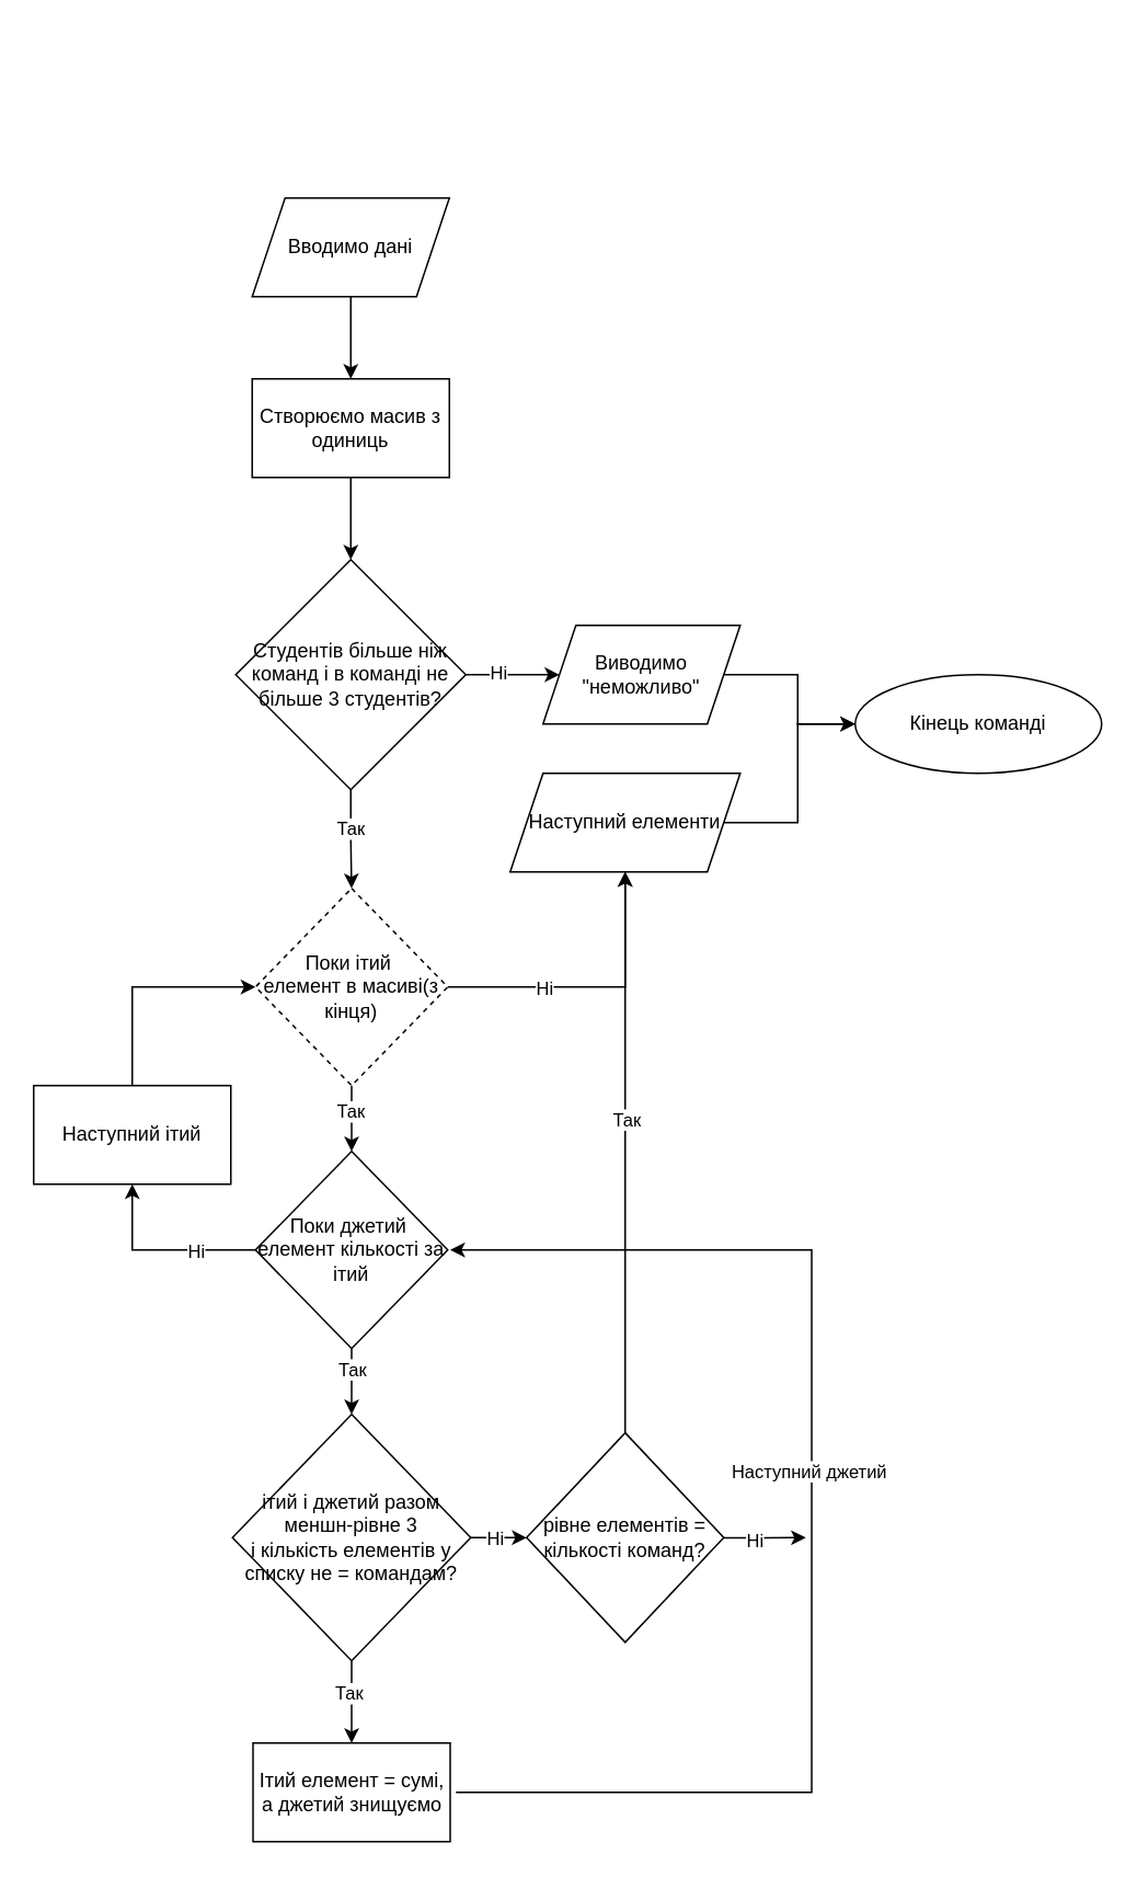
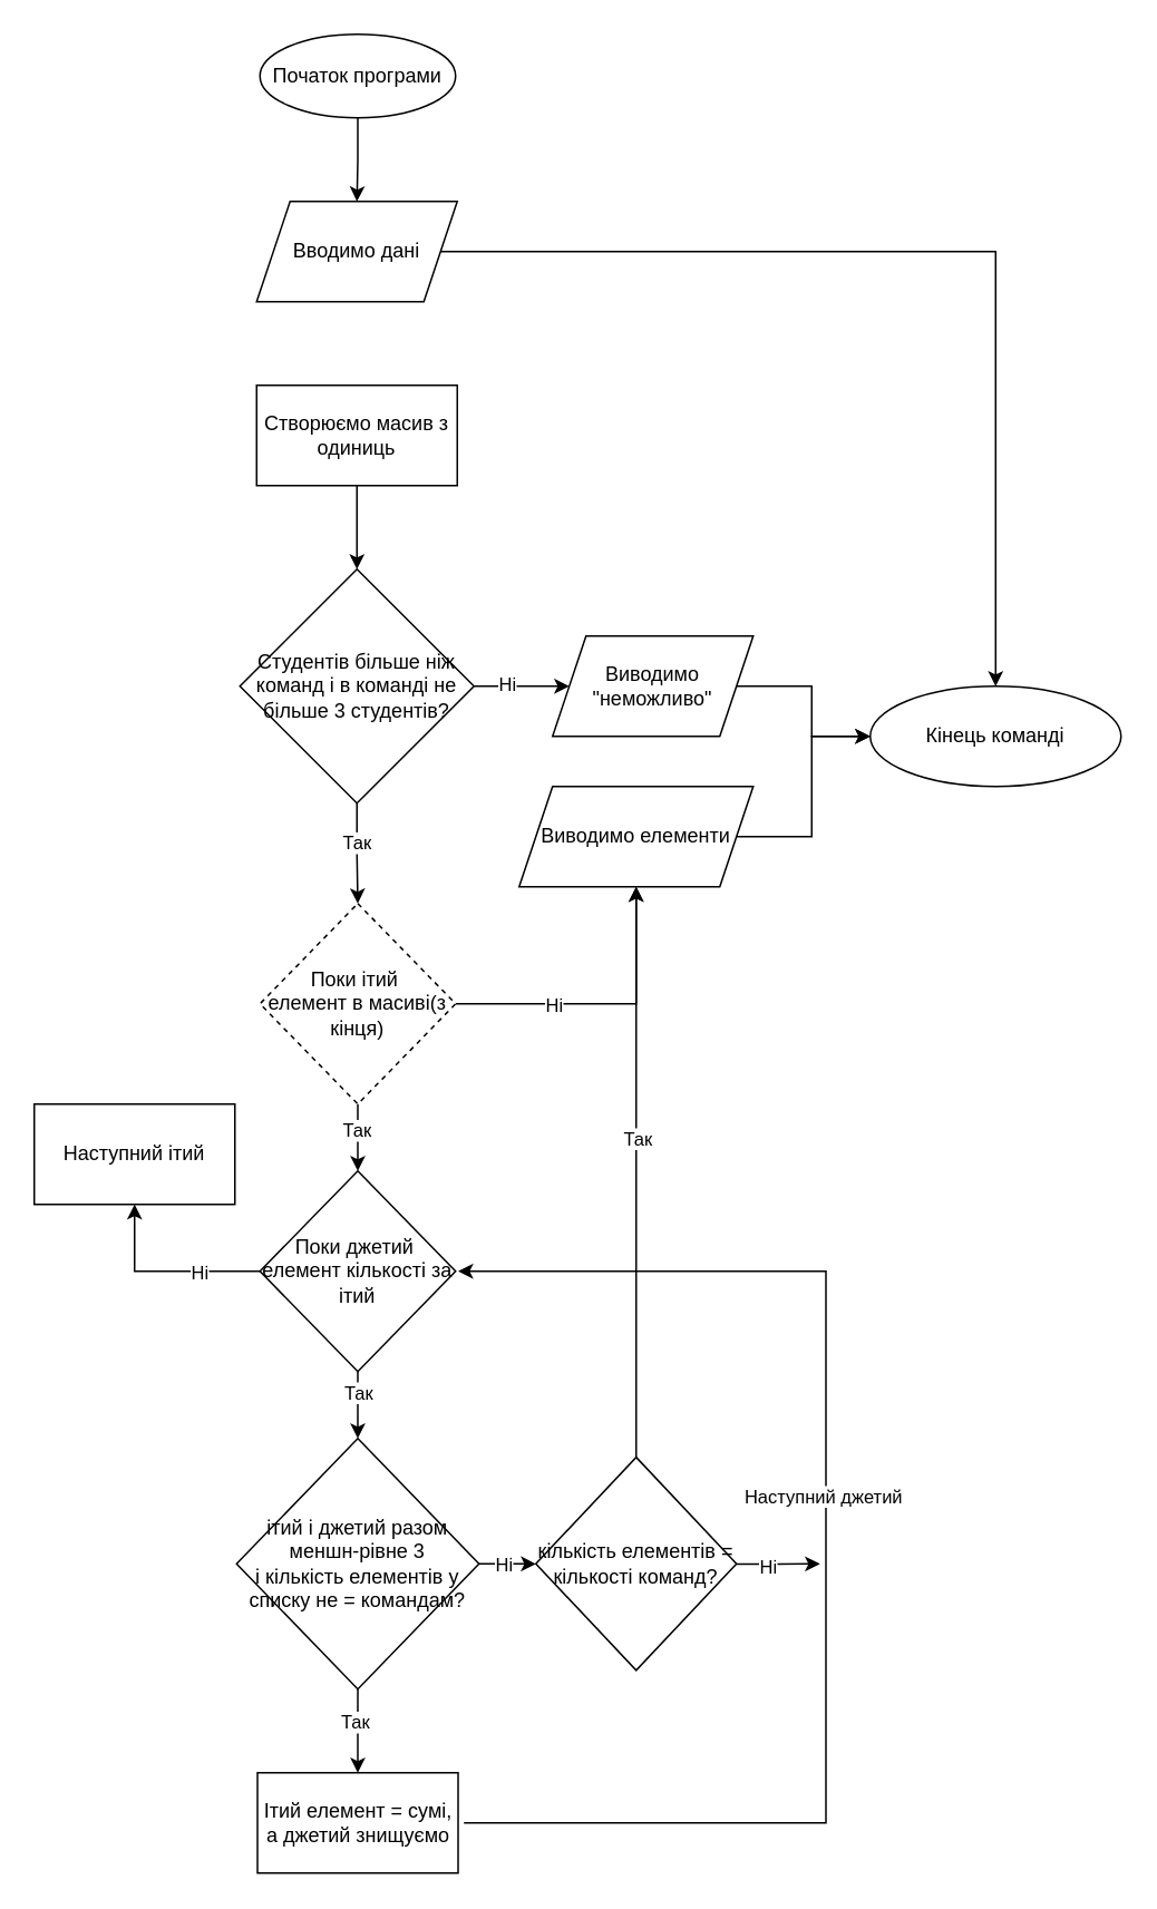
  <mxCell id="0" />
  <mxCell id="1" parent="0" />
- <mxCell id="4" value="" style="edgeStyle=orthogonalEdgeStyle;rounded=0;orthogonalLoop=1;jettySize=auto;html=1;" edge="1" parent="1" source="5" target="7"><mxGeometry relative="1" as="geometry" /></mxCell>
+ <mxCell id="2" value="" style="edgeStyle=orthogonalEdgeStyle;rounded=0;orthogonalLoop=1;jettySize=auto;html=1;" edge="1" parent="1" source="3" target="5"><mxGeometry relative="1" as="geometry" /></mxCell>
+ <mxCell id="3" value="Початок програми" style="ellipse;whiteSpace=wrap;html=1;" vertex="1" parent="1"><mxGeometry x="155" y="20" width="117" height="50" as="geometry" /></mxCell>
+ <mxCell id="4" value="" style="edgeStyle=orthogonalEdgeStyle;rounded=0;orthogonalLoop=1;jettySize=auto;html=1;" edge="1" parent="1" source="5" target="42"><mxGeometry relative="1" as="geometry" /></mxCell>
  <mxCell id="5" value="Вводимо дані" style="shape=parallelogram;perimeter=parallelogramPerimeter;whiteSpace=wrap;html=1;fixedSize=1;" vertex="1" parent="1"><mxGeometry x="153" y="120" width="120" height="60" as="geometry" /></mxCell>
  <mxCell id="6" value="" style="edgeStyle=orthogonalEdgeStyle;rounded=0;orthogonalLoop=1;jettySize=auto;html=1;" edge="1" parent="1" source="7" target="37"><mxGeometry relative="1" as="geometry" /></mxCell>
  <mxCell id="7" value="Створюємо масив з одиниць" style="whiteSpace=wrap;html=1;" vertex="1" parent="1"><mxGeometry x="153" y="230" width="120" height="60" as="geometry" /></mxCell>
  <mxCell id="8" value="" style="edgeStyle=orthogonalEdgeStyle;rounded=0;orthogonalLoop=1;jettySize=auto;html=1;" edge="1" parent="1" source="12" target="17"><mxGeometry relative="1" as="geometry" /></mxCell>
  <mxCell id="9" value="Так" style="edgeLabel;html=1;align=center;verticalAlign=middle;resizable=0;points=[];" connectable="0" vertex="1" parent="8"><mxGeometry x="-0.233" y="-1" relative="1" as="geometry"><mxPoint as="offset" /></mxGeometry></mxCell>
  <mxCell id="10" style="edgeStyle=orthogonalEdgeStyle;rounded=0;orthogonalLoop=1;jettySize=auto;html=1;entryX=0.5;entryY=1;entryDx=0;entryDy=0;" edge="1" parent="1" source="12" target="41"><mxGeometry relative="1" as="geometry"><mxPoint x="380" y="600" as="targetPoint" /></mxGeometry></mxCell>
  <mxCell id="11" value="Ні" style="edgeLabel;html=1;align=center;verticalAlign=middle;resizable=0;points=[];" connectable="0" vertex="1" parent="10"><mxGeometry x="-0.203" y="-2" relative="1" as="geometry"><mxPoint x="-13" y="-2" as="offset" /></mxGeometry></mxCell>
  <mxCell id="12" value="Поки ітий&amp;nbsp;&lt;div&gt;елемент в масиві(з кінця)&lt;/div&gt;" style="rhombus;whiteSpace=wrap;html=1;dashed=1;" vertex="1" parent="1"><mxGeometry x="155" y="540" width="117" height="120" as="geometry" /></mxCell>
  <mxCell id="13" value="" style="edgeStyle=orthogonalEdgeStyle;rounded=0;orthogonalLoop=1;jettySize=auto;html=1;" edge="1" parent="1" source="17" target="22"><mxGeometry relative="1" as="geometry" /></mxCell>
  <mxCell id="14" value="Так" style="edgeLabel;html=1;align=center;verticalAlign=middle;resizable=0;points=[];" connectable="0" vertex="1" parent="13"><mxGeometry x="-0.4" relative="1" as="geometry"><mxPoint as="offset" /></mxGeometry></mxCell>
  <mxCell id="15" style="edgeStyle=orthogonalEdgeStyle;rounded=0;orthogonalLoop=1;jettySize=auto;html=1;entryX=0.5;entryY=1;entryDx=0;entryDy=0;" edge="1" parent="1" source="17" target="27"><mxGeometry relative="1" as="geometry" /></mxCell>
  <mxCell id="16" value="Ні" style="edgeLabel;html=1;align=center;verticalAlign=middle;resizable=0;points=[];" connectable="0" vertex="1" parent="15"><mxGeometry x="-0.36" relative="1" as="geometry"><mxPoint as="offset" /></mxGeometry></mxCell>
  <mxCell id="17" value="Поки джетий&amp;nbsp;&lt;div&gt;елемент кількості за ітий&lt;/div&gt;" style="rhombus;whiteSpace=wrap;html=1;" vertex="1" parent="1"><mxGeometry x="155" y="700" width="117" height="120" as="geometry" /></mxCell>
  <mxCell id="18" value="" style="edgeStyle=orthogonalEdgeStyle;rounded=0;orthogonalLoop=1;jettySize=auto;html=1;" edge="1" parent="1" source="22" target="25"><mxGeometry relative="1" as="geometry" /></mxCell>
  <mxCell id="19" value="Так" style="edgeLabel;html=1;align=center;verticalAlign=middle;resizable=0;points=[];" connectable="0" vertex="1" parent="18"><mxGeometry x="-0.227" y="-2" relative="1" as="geometry"><mxPoint as="offset" /></mxGeometry></mxCell>
  <mxCell id="20" value="" style="edgeStyle=orthogonalEdgeStyle;rounded=0;orthogonalLoop=1;jettySize=auto;html=1;" edge="1" parent="1" source="22" target="32"><mxGeometry relative="1" as="geometry" /></mxCell>
  <mxCell id="21" value="Ні" style="edgeLabel;html=1;align=center;verticalAlign=middle;resizable=0;points=[];" connectable="0" vertex="1" parent="20"><mxGeometry x="-0.216" y="2" relative="1" as="geometry"><mxPoint x="1" y="2" as="offset" /></mxGeometry></mxCell>
  <mxCell id="22" value="ітий і джетий разом меншн-рівне 3&lt;div&gt;і кількість елементів у списку не = командам?&lt;/div&gt;" style="rhombus;whiteSpace=wrap;html=1;" vertex="1" parent="1"><mxGeometry x="141" y="860" width="145" height="150" as="geometry" /></mxCell>
  <mxCell id="23" style="edgeStyle=orthogonalEdgeStyle;rounded=0;orthogonalLoop=1;jettySize=auto;html=1;" edge="1" parent="1"><mxGeometry relative="1" as="geometry"><mxPoint x="273.5" y="760" as="targetPoint" /><mxPoint x="277" y="1090.043" as="sourcePoint" /><Array as="points"><mxPoint x="493.5" y="1090" /><mxPoint x="493.5" y="760" /></Array></mxGeometry></mxCell>
  <mxCell id="24" value="Наступний джетий" style="edgeLabel;html=1;align=center;verticalAlign=middle;resizable=0;points=[];" connectable="0" vertex="1" parent="23"><mxGeometry x="0.074" y="2" relative="1" as="geometry"><mxPoint as="offset" /></mxGeometry></mxCell>
  <mxCell id="25" value="Ітий елемент = сумі, а джетий знищуємо" style="whiteSpace=wrap;html=1;" vertex="1" parent="1"><mxGeometry x="153.5" y="1060" width="120" height="60" as="geometry" /></mxCell>
- <mxCell id="26" style="edgeStyle=orthogonalEdgeStyle;rounded=0;orthogonalLoop=1;jettySize=auto;html=1;entryX=0;entryY=0.5;entryDx=0;entryDy=0;" edge="1" parent="1" source="27" target="12"><mxGeometry relative="1" as="geometry"><Array as="points"><mxPoint x="80" y="600" /></Array></mxGeometry></mxCell>
  <mxCell id="27" value="Наступний ітий" style="rounded=0;whiteSpace=wrap;html=1;" vertex="1" parent="1"><mxGeometry x="20" y="660" width="120" height="60" as="geometry" /></mxCell>
  <mxCell id="28" style="edgeStyle=orthogonalEdgeStyle;rounded=0;orthogonalLoop=1;jettySize=auto;html=1;" edge="1" parent="1" source="32"><mxGeometry relative="1" as="geometry"><mxPoint x="490" y="935" as="targetPoint" /></mxGeometry></mxCell>
  <mxCell id="29" value="Ні" style="edgeLabel;html=1;align=center;verticalAlign=middle;resizable=0;points=[];" connectable="0" vertex="1" parent="28"><mxGeometry x="-0.265" y="-1" relative="1" as="geometry"><mxPoint as="offset" /></mxGeometry></mxCell>
  <mxCell id="30" value="" style="edgeStyle=orthogonalEdgeStyle;rounded=0;orthogonalLoop=1;jettySize=auto;html=1;" edge="1" parent="1" source="32" target="41"><mxGeometry relative="1" as="geometry" /></mxCell>
  <mxCell id="31" value="Так" style="edgeLabel;html=1;align=center;verticalAlign=middle;resizable=0;points=[];" connectable="0" vertex="1" parent="30"><mxGeometry x="-0.074" y="-1" relative="1" as="geometry"><mxPoint x="-1" y="-33" as="offset" /></mxGeometry></mxCell>
- <mxCell id="32" value="рівне елементів = кількості команд?" style="rhombus;whiteSpace=wrap;html=1;" vertex="1" parent="1"><mxGeometry x="320" y="871.25" width="120" height="127.5" as="geometry" /></mxCell>
+ <mxCell id="32" value="кількість елементів = кількості команд?" style="rhombus;whiteSpace=wrap;html=1;" vertex="1" parent="1"><mxGeometry x="320" y="871.25" width="120" height="127.5" as="geometry" /></mxCell>
  <mxCell id="33" style="edgeStyle=orthogonalEdgeStyle;rounded=0;orthogonalLoop=1;jettySize=auto;html=1;entryX=0.5;entryY=0;entryDx=0;entryDy=0;" edge="1" parent="1" source="37" target="12"><mxGeometry relative="1" as="geometry" /></mxCell>
  <mxCell id="34" value="Так" style="edgeLabel;html=1;align=center;verticalAlign=middle;resizable=0;points=[];" connectable="0" vertex="1" parent="33"><mxGeometry x="-0.231" y="-1" relative="1" as="geometry"><mxPoint as="offset" /></mxGeometry></mxCell>
  <mxCell id="35" value="" style="edgeStyle=orthogonalEdgeStyle;rounded=0;orthogonalLoop=1;jettySize=auto;html=1;" edge="1" parent="1" source="37" target="39"><mxGeometry relative="1" as="geometry" /></mxCell>
  <mxCell id="36" value="Ні" style="edgeLabel;html=1;align=center;verticalAlign=middle;resizable=0;points=[];" connectable="0" vertex="1" parent="35"><mxGeometry x="-0.333" y="2" relative="1" as="geometry"><mxPoint as="offset" /></mxGeometry></mxCell>
  <mxCell id="37" value="Студентів більше ніж команд і в команді не більше 3 студентів?" style="rhombus;whiteSpace=wrap;html=1;" vertex="1" parent="1"><mxGeometry x="143" y="340" width="140" height="140" as="geometry" /></mxCell>
  <mxCell id="38" style="edgeStyle=orthogonalEdgeStyle;rounded=0;orthogonalLoop=1;jettySize=auto;html=1;entryX=0;entryY=0.5;entryDx=0;entryDy=0;" edge="1" parent="1" source="39" target="42"><mxGeometry relative="1" as="geometry" /></mxCell>
  <mxCell id="39" value="Виводимо &quot;неможливо&quot;" style="shape=parallelogram;perimeter=parallelogramPerimeter;whiteSpace=wrap;html=1;fixedSize=1;" vertex="1" parent="1"><mxGeometry x="330" y="380" width="120" height="60" as="geometry" /></mxCell>
  <mxCell id="40" style="edgeStyle=orthogonalEdgeStyle;rounded=0;orthogonalLoop=1;jettySize=auto;html=1;entryX=0;entryY=0.5;entryDx=0;entryDy=0;" edge="1" parent="1" source="41" target="42"><mxGeometry relative="1" as="geometry" /></mxCell>
- <mxCell id="41" value="Наступний елементи" style="shape=parallelogram;perimeter=parallelogramPerimeter;whiteSpace=wrap;html=1;fixedSize=1;" vertex="1" parent="1"><mxGeometry x="310" y="470" width="140" height="60" as="geometry" /></mxCell>
+ <mxCell id="41" value="Виводимо елементи" style="shape=parallelogram;perimeter=parallelogramPerimeter;whiteSpace=wrap;html=1;fixedSize=1;" vertex="1" parent="1"><mxGeometry x="310" y="470" width="140" height="60" as="geometry" /></mxCell>
  <mxCell id="42" value="Кінець команді" style="ellipse;whiteSpace=wrap;html=1;" vertex="1" parent="1"><mxGeometry x="520" y="410" width="150" height="60" as="geometry" /></mxCell>
